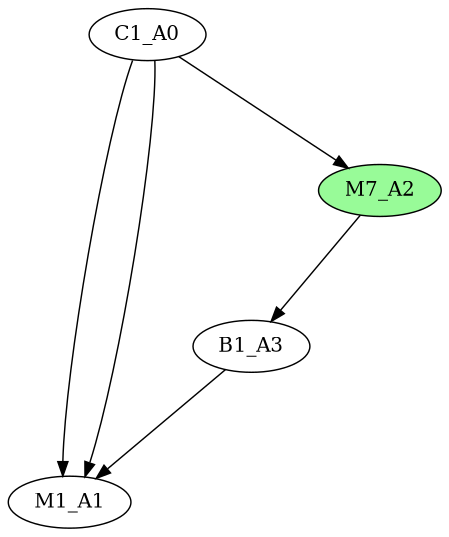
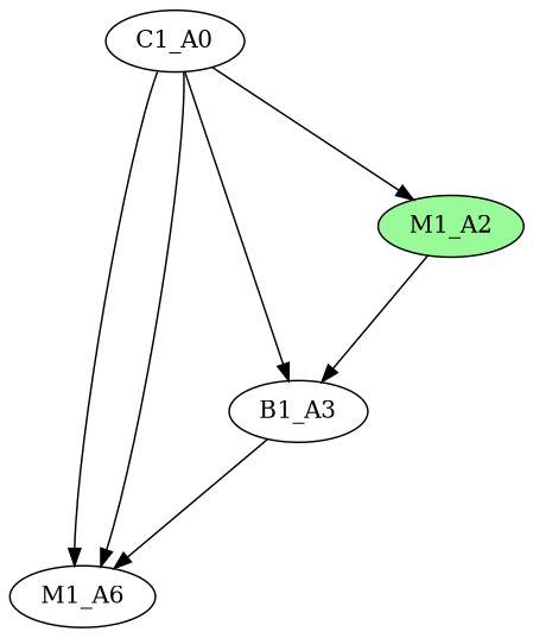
  digraph {
    mindist=1.0
    nodesep=0.6
    rankdir=TB
    ranksep=1.0
    node [color=black cpu=1 fillcolor=white patentry=1 patexit=0 pattern=PatB style=filled toffs=0 type=tmsg]
    edge [type=defdst]
    C1_A0 [qty=999 tvalid=0 type=flow vabs=true]
-   M1_A1 [bpid=0 evtno=4043 fid=1 gid=4043 par="0x0000000000000201" sid=0]
+   M1_A1 [bpid=0 evtno=4043 fid=1 gid=4043 par="0x0000000000000201" sid=0 label=M1_A6]
    B1_A3 [patentry=0 patexit=1 qlo=true tperiod=200000 type=block toffs=""]
-   M1_A2 [bpid=0 evtno=4043 fid=1 fillcolor=palegreen gid=4043 par="0x0000000000000301" patentry=0 sid=0 toffs=100000 label=M7_A2]
+   M1_A2 [bpid=0 evtno=4043 fid=1 fillcolor=palegreen gid=4043 par="0x0000000000000301" patentry=0 sid=0 toffs=100000]
    C1_A0 -> M1_A1
    C1_A0 -> M1_A1 [type=flowdst]
+   C1_A0 -> B1_A3 [type=target]
    C1_A0 -> M1_A2
    B1_A3 -> M1_A1 [type=altdst]
    M1_A2 -> B1_A3
  }
